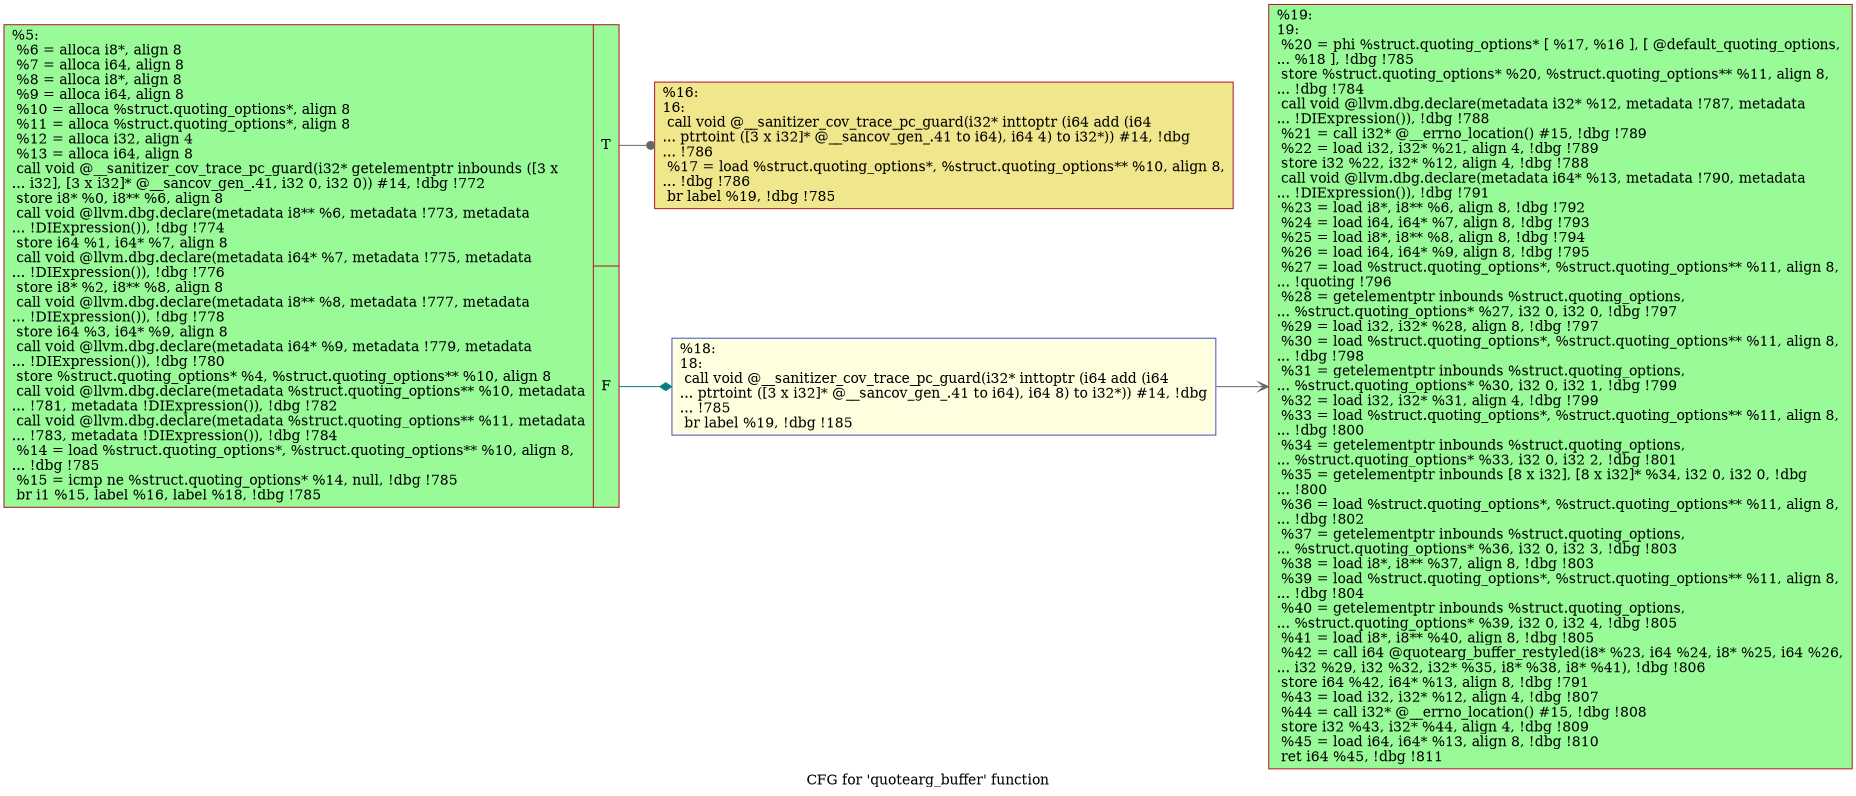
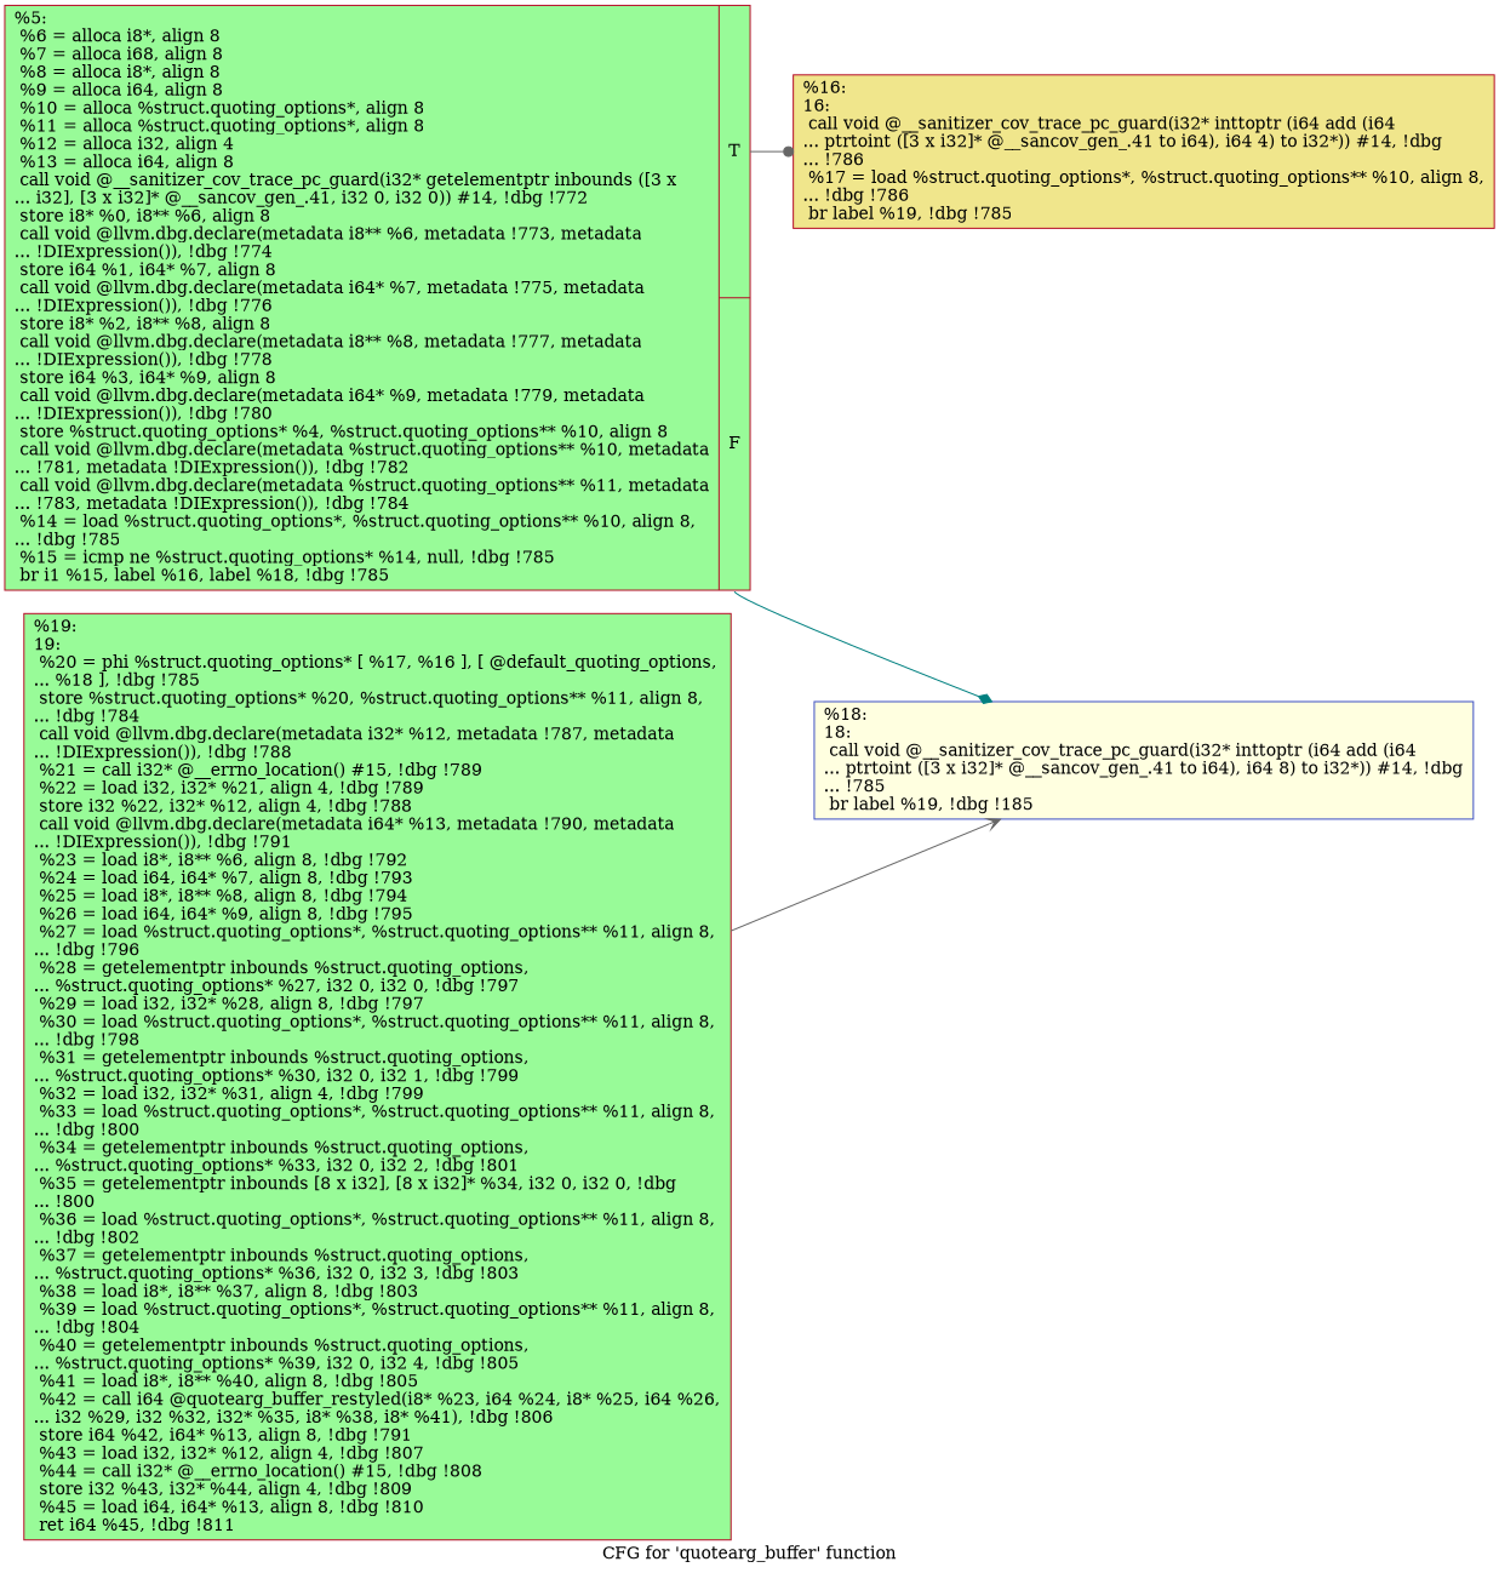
  digraph {
    label="CFG for 'quotearg_buffer' function"
    rankdir=LR
    node [color="#b70d28ff" fillcolor=palegreen shape=record style=filled]
    edge [color=gray40]
-   n1 [label="{%5:\l  %6 = alloca i8*, align 8\l  %7 = alloca i64, align 8\l  %8 = alloca i8*, align 8\l  %9 = alloca i64, align 8\l  %10 = alloca %struct.quoting_options*, align 8\l  %11 = alloca %struct.quoting_options*, align 8\l  %12 = alloca i32, align 4\l  %13 = alloca i64, align 8\l  call void @__sanitizer_cov_trace_pc_guard(i32* getelementptr inbounds ([3 x\l... i32], [3 x i32]* @__sancov_gen_.41, i32 0, i32 0)) #14, !dbg !772\l  store i8* %0, i8** %6, align 8\l  call void @llvm.dbg.declare(metadata i8** %6, metadata !773, metadata\l... !DIExpression()), !dbg !774\l  store i64 %1, i64* %7, align 8\l  call void @llvm.dbg.declare(metadata i64* %7, metadata !775, metadata\l... !DIExpression()), !dbg !776\l  store i8* %2, i8** %8, align 8\l  call void @llvm.dbg.declare(metadata i8** %8, metadata !777, metadata\l... !DIExpression()), !dbg !778\l  store i64 %3, i64* %9, align 8\l  call void @llvm.dbg.declare(metadata i64* %9, metadata !779, metadata\l... !DIExpression()), !dbg !780\l  store %struct.quoting_options* %4, %struct.quoting_options** %10, align 8\l  call void @llvm.dbg.declare(metadata %struct.quoting_options** %10, metadata\l... !781, metadata !DIExpression()), !dbg !782\l  call void @llvm.dbg.declare(metadata %struct.quoting_options** %11, metadata\l... !783, metadata !DIExpression()), !dbg !784\l  %14 = load %struct.quoting_options*, %struct.quoting_options** %10, align 8,\l... !dbg !785\l  %15 = icmp ne %struct.quoting_options* %14, null, !dbg !785\l  br i1 %15, label %16, label %18, !dbg !785\l|{<s0>T|<s1>F}}"]
+   n1 [label="{%5:\l  %6 = alloca i8*, align 8\l  %7 = alloca i68, align 8\l  %8 = alloca i8*, align 8\l  %9 = alloca i64, align 8\l  %10 = alloca %struct.quoting_options*, align 8\l  %11 = alloca %struct.quoting_options*, align 8\l  %12 = alloca i32, align 4\l  %13 = alloca i64, align 8\l  call void @__sanitizer_cov_trace_pc_guard(i32* getelementptr inbounds ([3 x\l... i32], [3 x i32]* @__sancov_gen_.41, i32 0, i32 0)) #14, !dbg !772\l  store i8* %0, i8** %6, align 8\l  call void @llvm.dbg.declare(metadata i8** %6, metadata !773, metadata\l... !DIExpression()), !dbg !774\l  store i64 %1, i64* %7, align 8\l  call void @llvm.dbg.declare(metadata i64* %7, metadata !775, metadata\l... !DIExpression()), !dbg !776\l  store i8* %2, i8** %8, align 8\l  call void @llvm.dbg.declare(metadata i8** %8, metadata !777, metadata\l... !DIExpression()), !dbg !778\l  store i64 %3, i64* %9, align 8\l  call void @llvm.dbg.declare(metadata i64* %9, metadata !779, metadata\l... !DIExpression()), !dbg !780\l  store %struct.quoting_options* %4, %struct.quoting_options** %10, align 8\l  call void @llvm.dbg.declare(metadata %struct.quoting_options** %10, metadata\l... !781, metadata !DIExpression()), !dbg !782\l  call void @llvm.dbg.declare(metadata %struct.quoting_options** %11, metadata\l... !783, metadata !DIExpression()), !dbg !784\l  %14 = load %struct.quoting_options*, %struct.quoting_options** %10, align 8,\l... !dbg !785\l  %15 = icmp ne %struct.quoting_options* %14, null, !dbg !785\l  br i1 %15, label %16, label %18, !dbg !785\l|{<s0>T|<s1>F}}"]
    n2 [fillcolor=khaki label="{%16:\l16:                                               \l  call void @__sanitizer_cov_trace_pc_guard(i32* inttoptr (i64 add (i64\l... ptrtoint ([3 x i32]* @__sancov_gen_.41 to i64), i64 4) to i32*)) #14, !dbg\l... !786\l  %17 = load %struct.quoting_options*, %struct.quoting_options** %10, align 8,\l... !dbg !786\l  br label %19, !dbg !785\l}"]
    n3 [color="#3d50c3ff" fillcolor=lightyellow label="{%18:\l18:                                               \l  call void @__sanitizer_cov_trace_pc_guard(i32* inttoptr (i64 add (i64\l... ptrtoint ([3 x i32]* @__sancov_gen_.41 to i64), i64 8) to i32*)) #14, !dbg\l... !785\l  br label %19, !dbg !185\l}"]
-   n4 [label="{%19:\l19:                                               \l  %20 = phi %struct.quoting_options* [ %17, %16 ], [ @default_quoting_options,\l... %18 ], !dbg !785\l  store %struct.quoting_options* %20, %struct.quoting_options** %11, align 8,\l... !dbg !784\l  call void @llvm.dbg.declare(metadata i32* %12, metadata !787, metadata\l... !DIExpression()), !dbg !788\l  %21 = call i32* @__errno_location() #15, !dbg !789\l  %22 = load i32, i32* %21, align 4, !dbg !789\l  store i32 %22, i32* %12, align 4, !dbg !788\l  call void @llvm.dbg.declare(metadata i64* %13, metadata !790, metadata\l... !DIExpression()), !dbg !791\l  %23 = load i8*, i8** %6, align 8, !dbg !792\l  %24 = load i64, i64* %7, align 8, !dbg !793\l  %25 = load i8*, i8** %8, align 8, !dbg !794\l  %26 = load i64, i64* %9, align 8, !dbg !795\l  %27 = load %struct.quoting_options*, %struct.quoting_options** %11, align 8,\l... !quoting !796\l  %28 = getelementptr inbounds %struct.quoting_options,\l... %struct.quoting_options* %27, i32 0, i32 0, !dbg !797\l  %29 = load i32, i32* %28, align 8, !dbg !797\l  %30 = load %struct.quoting_options*, %struct.quoting_options** %11, align 8,\l... !dbg !798\l  %31 = getelementptr inbounds %struct.quoting_options,\l... %struct.quoting_options* %30, i32 0, i32 1, !dbg !799\l  %32 = load i32, i32* %31, align 4, !dbg !799\l  %33 = load %struct.quoting_options*, %struct.quoting_options** %11, align 8,\l... !dbg !800\l  %34 = getelementptr inbounds %struct.quoting_options,\l... %struct.quoting_options* %33, i32 0, i32 2, !dbg !801\l  %35 = getelementptr inbounds [8 x i32], [8 x i32]* %34, i32 0, i32 0, !dbg\l... !800\l  %36 = load %struct.quoting_options*, %struct.quoting_options** %11, align 8,\l... !dbg !802\l  %37 = getelementptr inbounds %struct.quoting_options,\l... %struct.quoting_options* %36, i32 0, i32 3, !dbg !803\l  %38 = load i8*, i8** %37, align 8, !dbg !803\l  %39 = load %struct.quoting_options*, %struct.quoting_options** %11, align 8,\l... !dbg !804\l  %40 = getelementptr inbounds %struct.quoting_options,\l... %struct.quoting_options* %39, i32 0, i32 4, !dbg !805\l  %41 = load i8*, i8** %40, align 8, !dbg !805\l  %42 = call i64 @quotearg_buffer_restyled(i8* %23, i64 %24, i8* %25, i64 %26,\l... i32 %29, i32 %32, i32* %35, i8* %38, i8* %41), !dbg !806\l  store i64 %42, i64* %13, align 8, !dbg !791\l  %43 = load i32, i32* %12, align 4, !dbg !807\l  %44 = call i32* @__errno_location() #15, !dbg !808\l  store i32 %43, i32* %44, align 4, !dbg !809\l  %45 = load i64, i64* %13, align 8, !dbg !810\l  ret i64 %45, !dbg !811\l}"]
+   n4 [label="{%19:\l19:                                               \l  %20 = phi %struct.quoting_options* [ %17, %16 ], [ @default_quoting_options,\l... %18 ], !dbg !785\l  store %struct.quoting_options* %20, %struct.quoting_options** %11, align 8,\l... !dbg !784\l  call void @llvm.dbg.declare(metadata i32* %12, metadata !787, metadata\l... !DIExpression()), !dbg !788\l  %21 = call i32* @__errno_location() #15, !dbg !789\l  %22 = load i32, i32* %21, align 4, !dbg !789\l  store i32 %22, i32* %12, align 4, !dbg !788\l  call void @llvm.dbg.declare(metadata i64* %13, metadata !790, metadata\l... !DIExpression()), !dbg !791\l  %23 = load i8*, i8** %6, align 8, !dbg !792\l  %24 = load i64, i64* %7, align 8, !dbg !793\l  %25 = load i8*, i8** %8, align 8, !dbg !794\l  %26 = load i64, i64* %9, align 8, !dbg !795\l  %27 = load %struct.quoting_options*, %struct.quoting_options** %11, align 8,\l... !dbg !796\l  %28 = getelementptr inbounds %struct.quoting_options,\l... %struct.quoting_options* %27, i32 0, i32 0, !dbg !797\l  %29 = load i32, i32* %28, align 8, !dbg !797\l  %30 = load %struct.quoting_options*, %struct.quoting_options** %11, align 8,\l... !dbg !798\l  %31 = getelementptr inbounds %struct.quoting_options,\l... %struct.quoting_options* %30, i32 0, i32 1, !dbg !799\l  %32 = load i32, i32* %31, align 4, !dbg !799\l  %33 = load %struct.quoting_options*, %struct.quoting_options** %11, align 8,\l... !dbg !800\l  %34 = getelementptr inbounds %struct.quoting_options,\l... %struct.quoting_options* %33, i32 0, i32 2, !dbg !801\l  %35 = getelementptr inbounds [8 x i32], [8 x i32]* %34, i32 0, i32 0, !dbg\l... !800\l  %36 = load %struct.quoting_options*, %struct.quoting_options** %11, align 8,\l... !dbg !802\l  %37 = getelementptr inbounds %struct.quoting_options,\l... %struct.quoting_options* %36, i32 0, i32 3, !dbg !803\l  %38 = load i8*, i8** %37, align 8, !dbg !803\l  %39 = load %struct.quoting_options*, %struct.quoting_options** %11, align 8,\l... !dbg !804\l  %40 = getelementptr inbounds %struct.quoting_options,\l... %struct.quoting_options* %39, i32 0, i32 4, !dbg !805\l  %41 = load i8*, i8** %40, align 8, !dbg !805\l  %42 = call i64 @quotearg_buffer_restyled(i8* %23, i64 %24, i8* %25, i64 %26,\l... i32 %29, i32 %32, i32* %35, i8* %38, i8* %41), !dbg !806\l  store i64 %42, i64* %13, align 8, !dbg !791\l  %43 = load i32, i32* %12, align 4, !dbg !807\l  %44 = call i32* @__errno_location() #15, !dbg !808\l  store i32 %43, i32* %44, align 4, !dbg !809\l  %45 = load i64, i64* %13, align 8, !dbg !810\l  ret i64 %45, !dbg !811\l}"]
    n1 -> n2 [arrowhead=dot tailport=s0]
    n1 -> n3 [arrowhead=diamond color=teal tailport=s1]
-   n3 -> n4 [arrowhead=vee]
+   n4 -> n3 [arrowhead=vee]
  }
